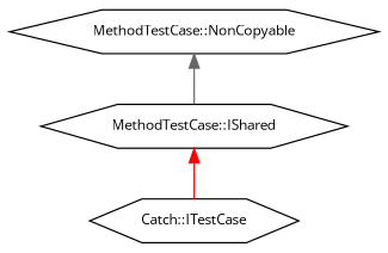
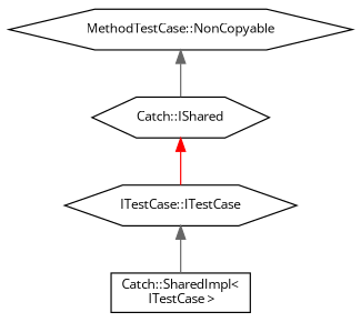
  digraph {
    fontname="Open Sans"
    node [color=black fillcolor=white fontname="Open Sans" fontsize=10 shape=hexagon style=filled]
    edge [color=gray40 dir=back fontname="Open Sans" fontsize=10 labelfontname=Helvetica labelfontsize=10 style=solid]
-   n2 [height=0.2 label="Catch::ITestCase" width=0.4]
-   n3 [height=0.2 label="MethodTestCase::IShared" width=0.4]
+   n1 [height=0.2 label="Catch::SharedImpl\<\l ITestCase \>" shape=box width=0.4]
+   n2 [height=0.2 label="ITestCase::ITestCase" width=0.4]
+   n3 [height=0.2 label="Catch::IShared" width=0.4]
    n4 [height=0.2 label="MethodTestCase::NonCopyable" width=0.4]
+   n2 -> n1
    n3 -> n2 [color=red]
    n4 -> n3
  }
